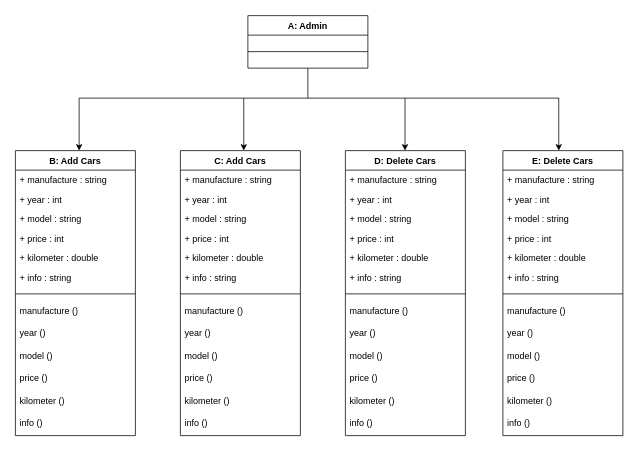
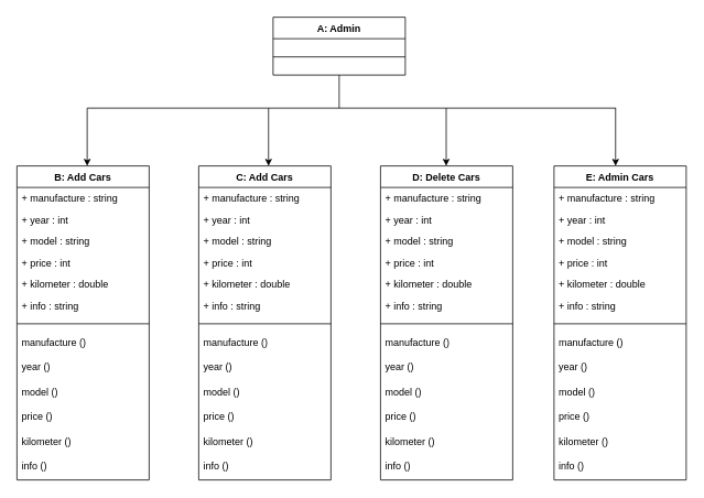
  <mxCell id="0" />
  <mxCell id="1" parent="0" />
  <mxCell id="2" value="" style="endArrow=none;html=1;entryX=0.5;entryY=1;entryDx=0;entryDy=0;" parent="1" target="8" edge="1"><mxGeometry width="50" height="50" relative="1" as="geometry"><mxPoint x="410" y="130" as="sourcePoint" /><mxPoint x="455" y="100" as="targetPoint" /></mxGeometry></mxCell>
  <mxCell id="3" value="" style="endArrow=none;html=1;edgeStyle=orthogonalEdgeStyle;" parent="1" edge="1"><mxGeometry width="50" height="50" relative="1" as="geometry"><mxPoint x="105" y="130" as="sourcePoint" /><mxPoint x="745" y="130" as="targetPoint" /></mxGeometry></mxCell>
  <mxCell id="4" value="" style="endArrow=classic;html=1;entryX=0.5;entryY=0;entryDx=0;entryDy=0;" parent="1" edge="1"><mxGeometry width="50" height="50" relative="1" as="geometry"><mxPoint x="105" y="130" as="sourcePoint" /><mxPoint x="105" y="200" as="targetPoint" /></mxGeometry></mxCell>
  <mxCell id="5" value="" style="endArrow=classic;html=1;entryX=0.5;entryY=0;entryDx=0;entryDy=0;" parent="1" edge="1"><mxGeometry width="50" height="50" relative="1" as="geometry"><mxPoint x="324.5" y="130" as="sourcePoint" /><mxPoint x="324.5" y="200" as="targetPoint" /></mxGeometry></mxCell>
  <mxCell id="6" value="" style="endArrow=classic;html=1;entryX=0.5;entryY=0;entryDx=0;entryDy=0;" parent="1" edge="1"><mxGeometry width="50" height="50" relative="1" as="geometry"><mxPoint x="539.5" y="130" as="sourcePoint" /><mxPoint x="539.5" y="200" as="targetPoint" /></mxGeometry></mxCell>
  <mxCell id="7" value="" style="endArrow=classic;html=1;entryX=0.5;entryY=0;entryDx=0;entryDy=0;" parent="1" edge="1"><mxGeometry width="50" height="50" relative="1" as="geometry"><mxPoint x="744.5" y="130" as="sourcePoint" /><mxPoint x="744.5" y="200" as="targetPoint" /></mxGeometry></mxCell>
  <mxCell id="8" value="A: Admin" style="swimlane;fontStyle=1;align=center;verticalAlign=top;childLayout=stackLayout;horizontal=1;startSize=26;horizontalStack=0;resizeParent=1;resizeParentMax=0;resizeLast=0;collapsible=1;marginBottom=0;" parent="1" vertex="1"><mxGeometry x="330" y="20" width="160" height="70" as="geometry" /></mxCell>
  <mxCell id="9" value="" style="line;strokeWidth=1;fillColor=none;align=left;verticalAlign=middle;spacingTop=-1;spacingLeft=3;spacingRight=3;rotatable=0;labelPosition=right;points=[];portConstraint=eastwest;" parent="8" vertex="1"><mxGeometry y="26" width="160" height="44" as="geometry" /></mxCell>
  <mxCell id="10" value="B: Add Cars" style="swimlane;fontStyle=1;align=center;verticalAlign=top;childLayout=stackLayout;horizontal=1;startSize=26;horizontalStack=0;resizeParent=1;resizeLast=0;collapsible=1;marginBottom=0;rounded=0;shadow=0;strokeWidth=1;" parent="1" vertex="1"><mxGeometry x="20" y="200" width="160" height="380" as="geometry"><mxRectangle x="230" y="140" width="160" height="26" as="alternateBounds" /></mxGeometry></mxCell>
  <mxCell id="11" value="+ manufacture : string" style="text;align=left;verticalAlign=top;spacingLeft=4;spacingRight=4;overflow=hidden;rotatable=0;points=[[0,0.5],[1,0.5]];portConstraint=eastwest;" parent="10" vertex="1"><mxGeometry y="26" width="160" height="26" as="geometry" /></mxCell>
  <mxCell id="12" value="+ year : int" style="text;align=left;verticalAlign=top;spacingLeft=4;spacingRight=4;overflow=hidden;rotatable=0;points=[[0,0.5],[1,0.5]];portConstraint=eastwest;rounded=0;shadow=0;html=0;" parent="10" vertex="1"><mxGeometry y="52" width="160" height="26" as="geometry" /></mxCell>
  <mxCell id="13" value="+ model : string" style="text;align=left;verticalAlign=top;spacingLeft=4;spacingRight=4;overflow=hidden;rotatable=0;points=[[0,0.5],[1,0.5]];portConstraint=eastwest;rounded=0;shadow=0;html=0;" parent="10" vertex="1"><mxGeometry y="78" width="160" height="26" as="geometry" /></mxCell>
  <mxCell id="14" value="+ price : int" style="text;align=left;verticalAlign=top;spacingLeft=4;spacingRight=4;overflow=hidden;rotatable=0;points=[[0,0.5],[1,0.5]];portConstraint=eastwest;rounded=0;shadow=0;html=0;" parent="10" vertex="1"><mxGeometry y="104" width="160" height="26" as="geometry" /></mxCell>
  <mxCell id="15" value="+ kilometer : double" style="text;align=left;verticalAlign=top;spacingLeft=4;spacingRight=4;overflow=hidden;rotatable=0;points=[[0,0.5],[1,0.5]];portConstraint=eastwest;rounded=0;shadow=0;html=0;" parent="10" vertex="1"><mxGeometry y="130" width="160" height="26" as="geometry" /></mxCell>
  <mxCell id="16" value="+ info : string" style="text;align=left;verticalAlign=top;spacingLeft=4;spacingRight=4;overflow=hidden;rotatable=0;points=[[0,0.5],[1,0.5]];portConstraint=eastwest;rounded=0;shadow=0;html=0;" parent="10" vertex="1"><mxGeometry y="156" width="160" height="26" as="geometry" /></mxCell>
  <mxCell id="17" value="" style="line;html=1;strokeWidth=1;align=left;verticalAlign=middle;spacingTop=-1;spacingLeft=3;spacingRight=3;rotatable=0;labelPosition=right;points=[];portConstraint=eastwest;" parent="10" vertex="1"><mxGeometry y="182" width="160" height="18" as="geometry" /></mxCell>
  <mxCell id="18" value="manufacture ()" style="text;align=left;verticalAlign=top;spacingLeft=4;spacingRight=4;overflow=hidden;rotatable=0;points=[[0,0.5],[1,0.5]];portConstraint=eastwest;" parent="10" vertex="1"><mxGeometry y="200" width="160" height="30" as="geometry" /></mxCell>
  <mxCell id="19" value="year ()" style="text;align=left;verticalAlign=top;spacingLeft=4;spacingRight=4;overflow=hidden;rotatable=0;points=[[0,0.5],[1,0.5]];portConstraint=eastwest;" parent="10" vertex="1"><mxGeometry y="230" width="160" height="30" as="geometry" /></mxCell>
  <mxCell id="20" value="model ()" style="text;align=left;verticalAlign=top;spacingLeft=4;spacingRight=4;overflow=hidden;rotatable=0;points=[[0,0.5],[1,0.5]];portConstraint=eastwest;" parent="10" vertex="1"><mxGeometry y="260" width="160" height="30" as="geometry" /></mxCell>
  <mxCell id="21" value="price ()" style="text;align=left;verticalAlign=top;spacingLeft=4;spacingRight=4;overflow=hidden;rotatable=0;points=[[0,0.5],[1,0.5]];portConstraint=eastwest;" parent="10" vertex="1"><mxGeometry y="290" width="160" height="30" as="geometry" /></mxCell>
  <mxCell id="22" value="kilometer ()" style="text;align=left;verticalAlign=top;spacingLeft=4;spacingRight=4;overflow=hidden;rotatable=0;points=[[0,0.5],[1,0.5]];portConstraint=eastwest;" parent="10" vertex="1"><mxGeometry y="320" width="160" height="30" as="geometry" /></mxCell>
  <mxCell id="23" value="info ()" style="text;align=left;verticalAlign=top;spacingLeft=4;spacingRight=4;overflow=hidden;rotatable=0;points=[[0,0.5],[1,0.5]];portConstraint=eastwest;" parent="10" vertex="1"><mxGeometry y="350" width="160" height="30" as="geometry" /></mxCell>
  <mxCell id="24" value="C: Add Cars" style="swimlane;fontStyle=1;align=center;verticalAlign=top;childLayout=stackLayout;horizontal=1;startSize=26;horizontalStack=0;resizeParent=1;resizeLast=0;collapsible=1;marginBottom=0;rounded=0;shadow=0;strokeWidth=1;" parent="1" vertex="1"><mxGeometry x="240" y="200" width="160" height="380" as="geometry"><mxRectangle x="230" y="140" width="160" height="26" as="alternateBounds" /></mxGeometry></mxCell>
  <mxCell id="25" value="+ manufacture : string" style="text;align=left;verticalAlign=top;spacingLeft=4;spacingRight=4;overflow=hidden;rotatable=0;points=[[0,0.5],[1,0.5]];portConstraint=eastwest;" parent="24" vertex="1"><mxGeometry y="26" width="160" height="26" as="geometry" /></mxCell>
  <mxCell id="26" value="+ year : int" style="text;align=left;verticalAlign=top;spacingLeft=4;spacingRight=4;overflow=hidden;rotatable=0;points=[[0,0.5],[1,0.5]];portConstraint=eastwest;rounded=0;shadow=0;html=0;" parent="24" vertex="1"><mxGeometry y="52" width="160" height="26" as="geometry" /></mxCell>
  <mxCell id="27" value="+ model : string" style="text;align=left;verticalAlign=top;spacingLeft=4;spacingRight=4;overflow=hidden;rotatable=0;points=[[0,0.5],[1,0.5]];portConstraint=eastwest;rounded=0;shadow=0;html=0;" parent="24" vertex="1"><mxGeometry y="78" width="160" height="26" as="geometry" /></mxCell>
  <mxCell id="28" value="+ price : int" style="text;align=left;verticalAlign=top;spacingLeft=4;spacingRight=4;overflow=hidden;rotatable=0;points=[[0,0.5],[1,0.5]];portConstraint=eastwest;rounded=0;shadow=0;html=0;" parent="24" vertex="1"><mxGeometry y="104" width="160" height="26" as="geometry" /></mxCell>
  <mxCell id="29" value="+ kilometer : double" style="text;align=left;verticalAlign=top;spacingLeft=4;spacingRight=4;overflow=hidden;rotatable=0;points=[[0,0.5],[1,0.5]];portConstraint=eastwest;rounded=0;shadow=0;html=0;" parent="24" vertex="1"><mxGeometry y="130" width="160" height="26" as="geometry" /></mxCell>
  <mxCell id="30" value="+ info : string" style="text;align=left;verticalAlign=top;spacingLeft=4;spacingRight=4;overflow=hidden;rotatable=0;points=[[0,0.5],[1,0.5]];portConstraint=eastwest;rounded=0;shadow=0;html=0;" parent="24" vertex="1"><mxGeometry y="156" width="160" height="26" as="geometry" /></mxCell>
  <mxCell id="31" value="" style="line;html=1;strokeWidth=1;align=left;verticalAlign=middle;spacingTop=-1;spacingLeft=3;spacingRight=3;rotatable=0;labelPosition=right;points=[];portConstraint=eastwest;" parent="24" vertex="1"><mxGeometry y="182" width="160" height="18" as="geometry" /></mxCell>
  <mxCell id="32" value="manufacture ()" style="text;align=left;verticalAlign=top;spacingLeft=4;spacingRight=4;overflow=hidden;rotatable=0;points=[[0,0.5],[1,0.5]];portConstraint=eastwest;" parent="24" vertex="1"><mxGeometry y="200" width="160" height="30" as="geometry" /></mxCell>
  <mxCell id="33" value="year ()" style="text;align=left;verticalAlign=top;spacingLeft=4;spacingRight=4;overflow=hidden;rotatable=0;points=[[0,0.5],[1,0.5]];portConstraint=eastwest;" parent="24" vertex="1"><mxGeometry y="230" width="160" height="30" as="geometry" /></mxCell>
  <mxCell id="34" value="model ()" style="text;align=left;verticalAlign=top;spacingLeft=4;spacingRight=4;overflow=hidden;rotatable=0;points=[[0,0.5],[1,0.5]];portConstraint=eastwest;" parent="24" vertex="1"><mxGeometry y="260" width="160" height="30" as="geometry" /></mxCell>
  <mxCell id="35" value="price ()" style="text;align=left;verticalAlign=top;spacingLeft=4;spacingRight=4;overflow=hidden;rotatable=0;points=[[0,0.5],[1,0.5]];portConstraint=eastwest;" parent="24" vertex="1"><mxGeometry y="290" width="160" height="30" as="geometry" /></mxCell>
  <mxCell id="36" value="kilometer ()" style="text;align=left;verticalAlign=top;spacingLeft=4;spacingRight=4;overflow=hidden;rotatable=0;points=[[0,0.5],[1,0.5]];portConstraint=eastwest;" parent="24" vertex="1"><mxGeometry y="320" width="160" height="30" as="geometry" /></mxCell>
  <mxCell id="37" value="info ()" style="text;align=left;verticalAlign=top;spacingLeft=4;spacingRight=4;overflow=hidden;rotatable=0;points=[[0,0.5],[1,0.5]];portConstraint=eastwest;" parent="24" vertex="1"><mxGeometry y="350" width="160" height="30" as="geometry" /></mxCell>
- <mxCell id="38" value="E: Delete Cars" style="swimlane;fontStyle=1;align=center;verticalAlign=top;childLayout=stackLayout;horizontal=1;startSize=26;horizontalStack=0;resizeParent=1;resizeLast=0;collapsible=1;marginBottom=0;rounded=0;shadow=0;strokeWidth=1;" parent="1" vertex="1"><mxGeometry x="670" y="200" width="160" height="380" as="geometry"><mxRectangle x="230" y="140" width="160" height="26" as="alternateBounds" /></mxGeometry></mxCell>
+ <mxCell id="38" value="E: Admin Cars" style="swimlane;fontStyle=1;align=center;verticalAlign=top;childLayout=stackLayout;horizontal=1;startSize=26;horizontalStack=0;resizeParent=1;resizeLast=0;collapsible=1;marginBottom=0;rounded=0;shadow=0;strokeWidth=1;" parent="1" vertex="1"><mxGeometry x="670" y="200" width="160" height="380" as="geometry"><mxRectangle x="230" y="140" width="160" height="26" as="alternateBounds" /></mxGeometry></mxCell>
  <mxCell id="39" value="+ manufacture : string" style="text;align=left;verticalAlign=top;spacingLeft=4;spacingRight=4;overflow=hidden;rotatable=0;points=[[0,0.5],[1,0.5]];portConstraint=eastwest;" parent="38" vertex="1"><mxGeometry y="26" width="160" height="26" as="geometry" /></mxCell>
  <mxCell id="40" value="+ year : int" style="text;align=left;verticalAlign=top;spacingLeft=4;spacingRight=4;overflow=hidden;rotatable=0;points=[[0,0.5],[1,0.5]];portConstraint=eastwest;rounded=0;shadow=0;html=0;" parent="38" vertex="1"><mxGeometry y="52" width="160" height="26" as="geometry" /></mxCell>
  <mxCell id="41" value="+ model : string" style="text;align=left;verticalAlign=top;spacingLeft=4;spacingRight=4;overflow=hidden;rotatable=0;points=[[0,0.5],[1,0.5]];portConstraint=eastwest;rounded=0;shadow=0;html=0;" parent="38" vertex="1"><mxGeometry y="78" width="160" height="26" as="geometry" /></mxCell>
  <mxCell id="42" value="+ price : int" style="text;align=left;verticalAlign=top;spacingLeft=4;spacingRight=4;overflow=hidden;rotatable=0;points=[[0,0.5],[1,0.5]];portConstraint=eastwest;rounded=0;shadow=0;html=0;" parent="38" vertex="1"><mxGeometry y="104" width="160" height="26" as="geometry" /></mxCell>
  <mxCell id="43" value="+ kilometer : double" style="text;align=left;verticalAlign=top;spacingLeft=4;spacingRight=4;overflow=hidden;rotatable=0;points=[[0,0.5],[1,0.5]];portConstraint=eastwest;rounded=0;shadow=0;html=0;" parent="38" vertex="1"><mxGeometry y="130" width="160" height="26" as="geometry" /></mxCell>
  <mxCell id="44" value="+ info : string" style="text;align=left;verticalAlign=top;spacingLeft=4;spacingRight=4;overflow=hidden;rotatable=0;points=[[0,0.5],[1,0.5]];portConstraint=eastwest;rounded=0;shadow=0;html=0;" parent="38" vertex="1"><mxGeometry y="156" width="160" height="26" as="geometry" /></mxCell>
  <mxCell id="45" value="" style="line;html=1;strokeWidth=1;align=left;verticalAlign=middle;spacingTop=-1;spacingLeft=3;spacingRight=3;rotatable=0;labelPosition=right;points=[];portConstraint=eastwest;" parent="38" vertex="1"><mxGeometry y="182" width="160" height="18" as="geometry" /></mxCell>
  <mxCell id="46" value="manufacture ()" style="text;align=left;verticalAlign=top;spacingLeft=4;spacingRight=4;overflow=hidden;rotatable=0;points=[[0,0.5],[1,0.5]];portConstraint=eastwest;" parent="38" vertex="1"><mxGeometry y="200" width="160" height="30" as="geometry" /></mxCell>
  <mxCell id="47" value="year ()" style="text;align=left;verticalAlign=top;spacingLeft=4;spacingRight=4;overflow=hidden;rotatable=0;points=[[0,0.5],[1,0.5]];portConstraint=eastwest;" parent="38" vertex="1"><mxGeometry y="230" width="160" height="30" as="geometry" /></mxCell>
  <mxCell id="48" value="model ()" style="text;align=left;verticalAlign=top;spacingLeft=4;spacingRight=4;overflow=hidden;rotatable=0;points=[[0,0.5],[1,0.5]];portConstraint=eastwest;" parent="38" vertex="1"><mxGeometry y="260" width="160" height="30" as="geometry" /></mxCell>
  <mxCell id="49" value="price ()" style="text;align=left;verticalAlign=top;spacingLeft=4;spacingRight=4;overflow=hidden;rotatable=0;points=[[0,0.5],[1,0.5]];portConstraint=eastwest;" parent="38" vertex="1"><mxGeometry y="290" width="160" height="30" as="geometry" /></mxCell>
  <mxCell id="50" value="kilometer ()" style="text;align=left;verticalAlign=top;spacingLeft=4;spacingRight=4;overflow=hidden;rotatable=0;points=[[0,0.5],[1,0.5]];portConstraint=eastwest;" parent="38" vertex="1"><mxGeometry y="320" width="160" height="30" as="geometry" /></mxCell>
  <mxCell id="51" value="info ()" style="text;align=left;verticalAlign=top;spacingLeft=4;spacingRight=4;overflow=hidden;rotatable=0;points=[[0,0.5],[1,0.5]];portConstraint=eastwest;" parent="38" vertex="1"><mxGeometry y="350" width="160" height="30" as="geometry" /></mxCell>
  <mxCell id="52" value="D: Delete Cars" style="swimlane;fontStyle=1;align=center;verticalAlign=top;childLayout=stackLayout;horizontal=1;startSize=26;horizontalStack=0;resizeParent=1;resizeLast=0;collapsible=1;marginBottom=0;rounded=0;shadow=0;strokeWidth=1;" parent="1" vertex="1"><mxGeometry x="460" y="200" width="160" height="380" as="geometry"><mxRectangle x="230" y="140" width="160" height="26" as="alternateBounds" /></mxGeometry></mxCell>
  <mxCell id="53" value="+ manufacture : string" style="text;align=left;verticalAlign=top;spacingLeft=4;spacingRight=4;overflow=hidden;rotatable=0;points=[[0,0.5],[1,0.5]];portConstraint=eastwest;" parent="52" vertex="1"><mxGeometry y="26" width="160" height="26" as="geometry" /></mxCell>
  <mxCell id="54" value="+ year : int" style="text;align=left;verticalAlign=top;spacingLeft=4;spacingRight=4;overflow=hidden;rotatable=0;points=[[0,0.5],[1,0.5]];portConstraint=eastwest;rounded=0;shadow=0;html=0;" parent="52" vertex="1"><mxGeometry y="52" width="160" height="26" as="geometry" /></mxCell>
  <mxCell id="55" value="+ model : string" style="text;align=left;verticalAlign=top;spacingLeft=4;spacingRight=4;overflow=hidden;rotatable=0;points=[[0,0.5],[1,0.5]];portConstraint=eastwest;rounded=0;shadow=0;html=0;" parent="52" vertex="1"><mxGeometry y="78" width="160" height="26" as="geometry" /></mxCell>
  <mxCell id="56" value="+ price : int" style="text;align=left;verticalAlign=top;spacingLeft=4;spacingRight=4;overflow=hidden;rotatable=0;points=[[0,0.5],[1,0.5]];portConstraint=eastwest;rounded=0;shadow=0;html=0;" parent="52" vertex="1"><mxGeometry y="104" width="160" height="26" as="geometry" /></mxCell>
  <mxCell id="57" value="+ kilometer : double" style="text;align=left;verticalAlign=top;spacingLeft=4;spacingRight=4;overflow=hidden;rotatable=0;points=[[0,0.5],[1,0.5]];portConstraint=eastwest;rounded=0;shadow=0;html=0;" parent="52" vertex="1"><mxGeometry y="130" width="160" height="26" as="geometry" /></mxCell>
  <mxCell id="58" value="+ info : string" style="text;align=left;verticalAlign=top;spacingLeft=4;spacingRight=4;overflow=hidden;rotatable=0;points=[[0,0.5],[1,0.5]];portConstraint=eastwest;rounded=0;shadow=0;html=0;" parent="52" vertex="1"><mxGeometry y="156" width="160" height="26" as="geometry" /></mxCell>
  <mxCell id="59" value="" style="line;html=1;strokeWidth=1;align=left;verticalAlign=middle;spacingTop=-1;spacingLeft=3;spacingRight=3;rotatable=0;labelPosition=right;points=[];portConstraint=eastwest;" parent="52" vertex="1"><mxGeometry y="182" width="160" height="18" as="geometry" /></mxCell>
  <mxCell id="60" value="manufacture ()" style="text;align=left;verticalAlign=top;spacingLeft=4;spacingRight=4;overflow=hidden;rotatable=0;points=[[0,0.5],[1,0.5]];portConstraint=eastwest;" parent="52" vertex="1"><mxGeometry y="200" width="160" height="30" as="geometry" /></mxCell>
  <mxCell id="61" value="year ()" style="text;align=left;verticalAlign=top;spacingLeft=4;spacingRight=4;overflow=hidden;rotatable=0;points=[[0,0.5],[1,0.5]];portConstraint=eastwest;" parent="52" vertex="1"><mxGeometry y="230" width="160" height="30" as="geometry" /></mxCell>
  <mxCell id="62" value="model ()" style="text;align=left;verticalAlign=top;spacingLeft=4;spacingRight=4;overflow=hidden;rotatable=0;points=[[0,0.5],[1,0.5]];portConstraint=eastwest;" parent="52" vertex="1"><mxGeometry y="260" width="160" height="30" as="geometry" /></mxCell>
  <mxCell id="63" value="price ()" style="text;align=left;verticalAlign=top;spacingLeft=4;spacingRight=4;overflow=hidden;rotatable=0;points=[[0,0.5],[1,0.5]];portConstraint=eastwest;" parent="52" vertex="1"><mxGeometry y="290" width="160" height="30" as="geometry" /></mxCell>
  <mxCell id="64" value="kilometer ()" style="text;align=left;verticalAlign=top;spacingLeft=4;spacingRight=4;overflow=hidden;rotatable=0;points=[[0,0.5],[1,0.5]];portConstraint=eastwest;" parent="52" vertex="1"><mxGeometry y="320" width="160" height="30" as="geometry" /></mxCell>
  <mxCell id="65" value="info ()" style="text;align=left;verticalAlign=top;spacingLeft=4;spacingRight=4;overflow=hidden;rotatable=0;points=[[0,0.5],[1,0.5]];portConstraint=eastwest;" parent="52" vertex="1"><mxGeometry y="350" width="160" height="30" as="geometry" /></mxCell>
